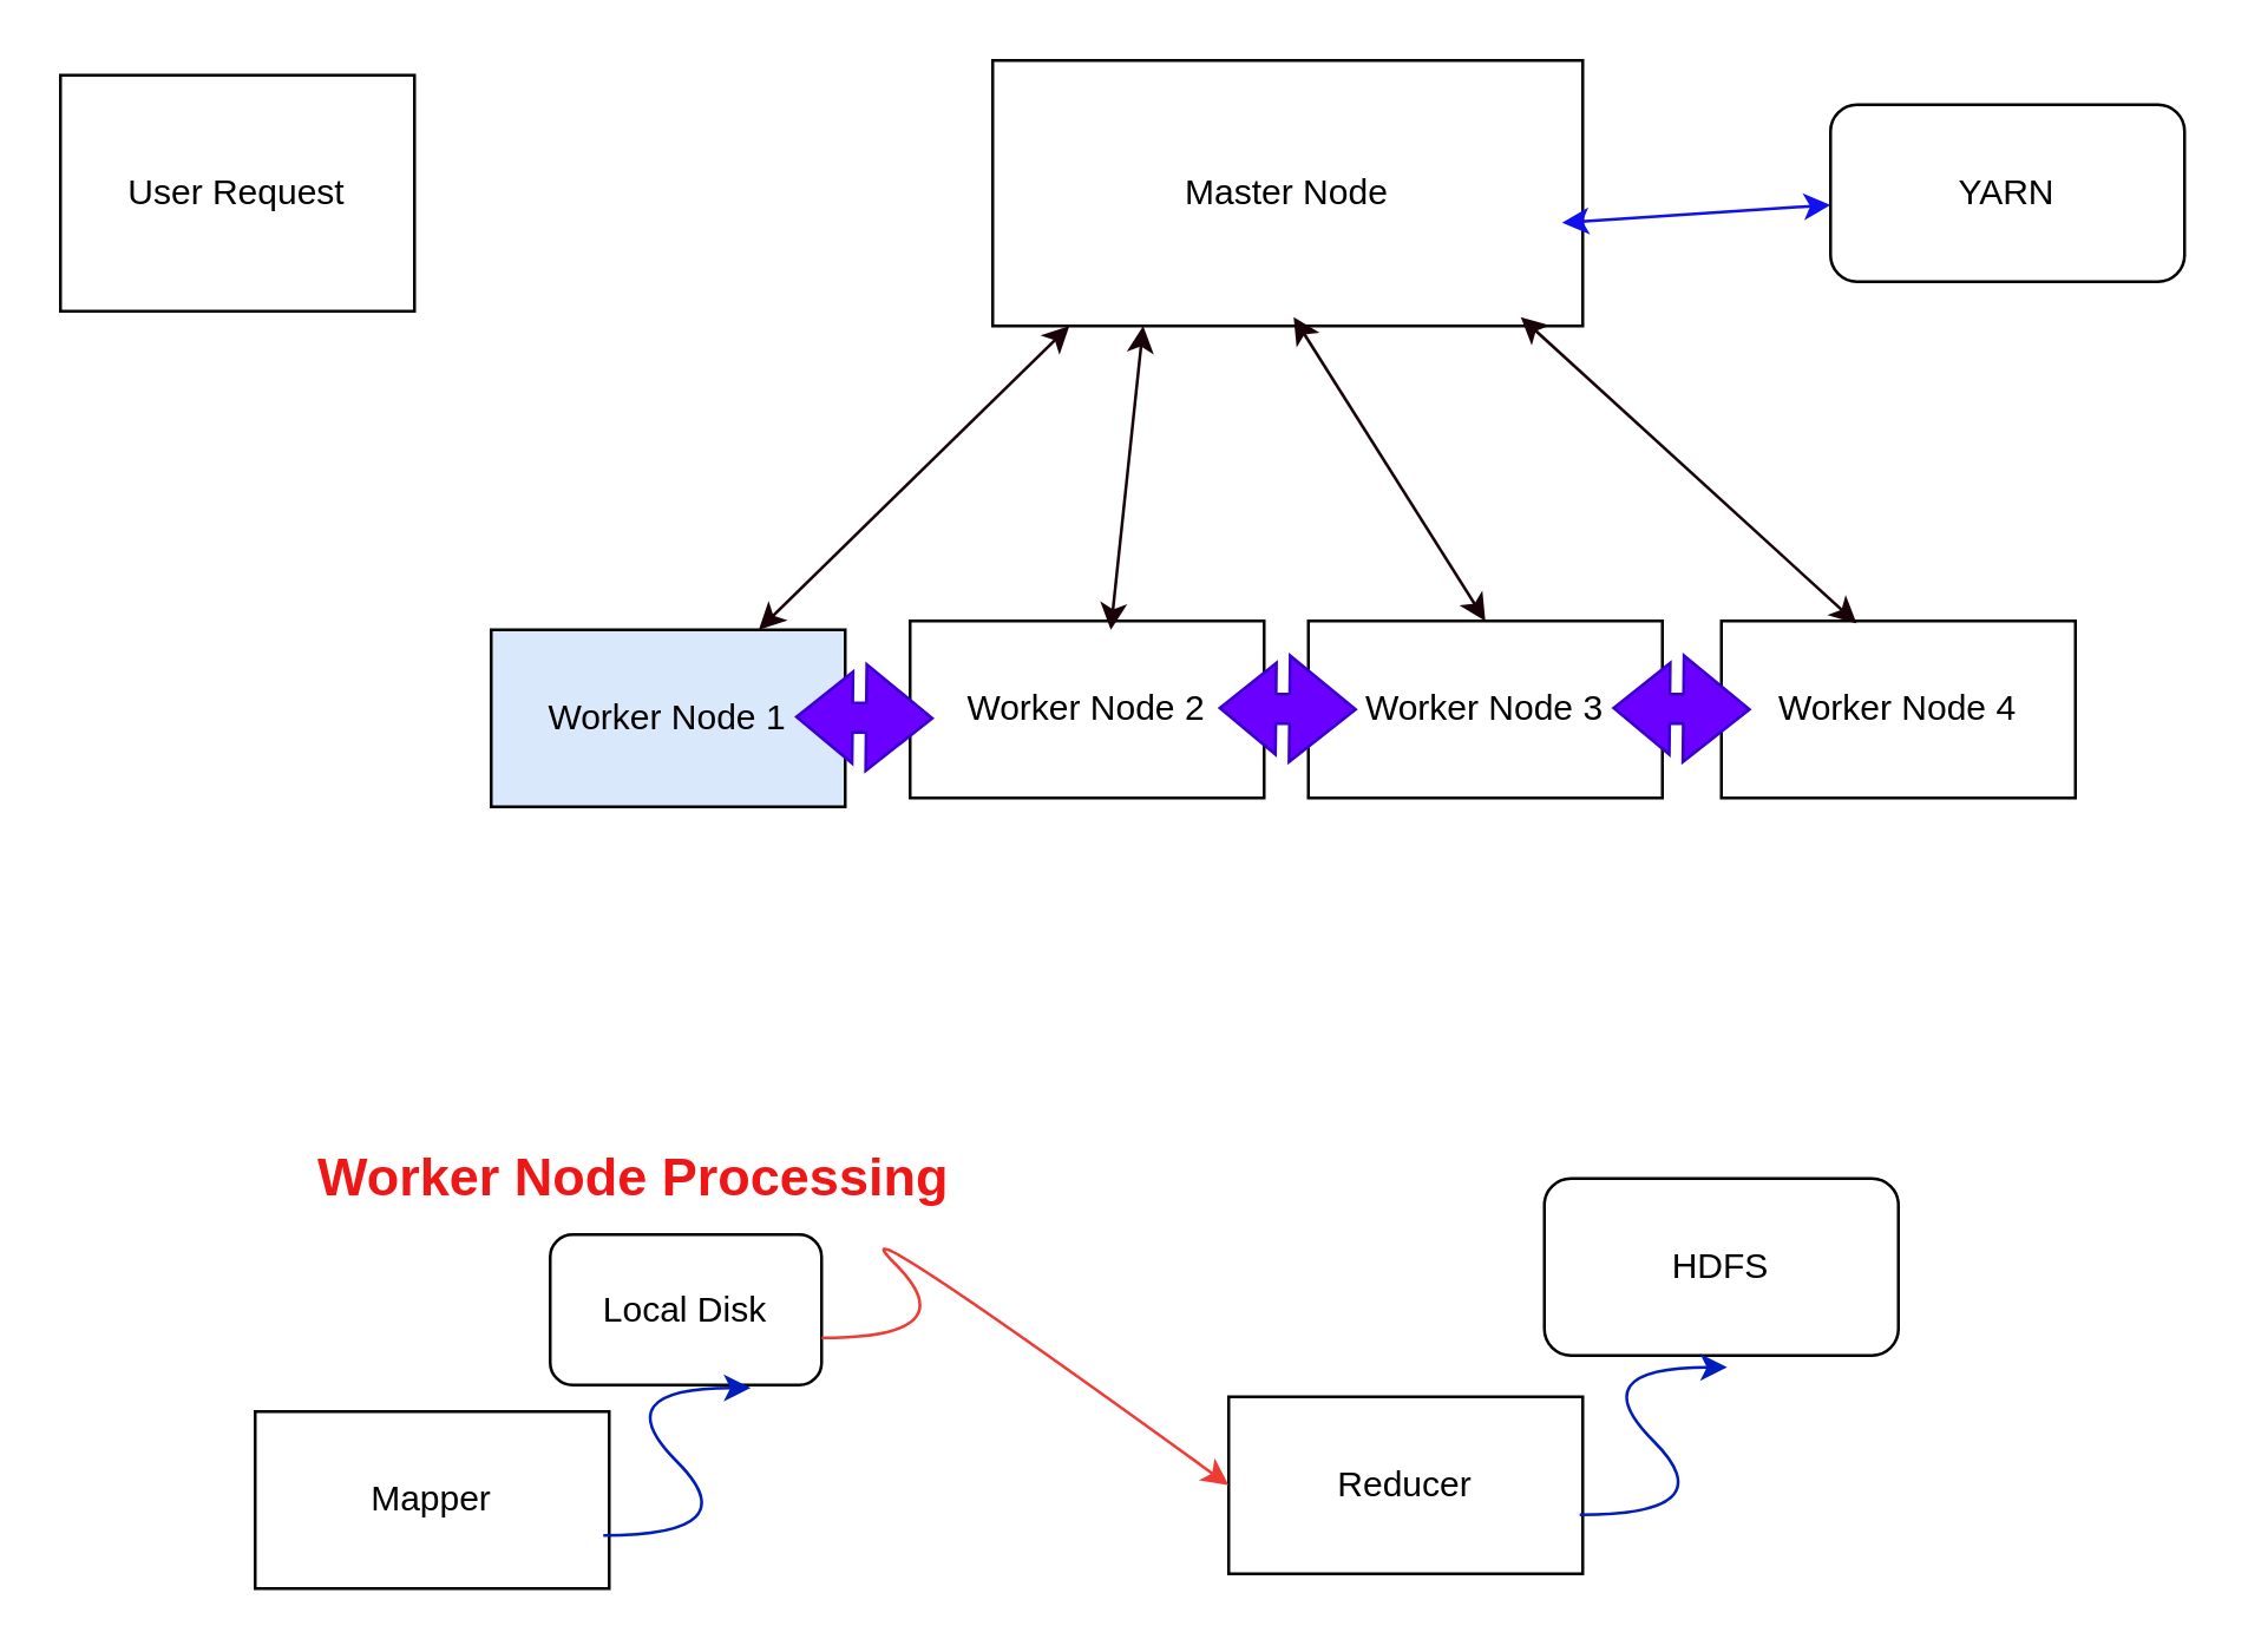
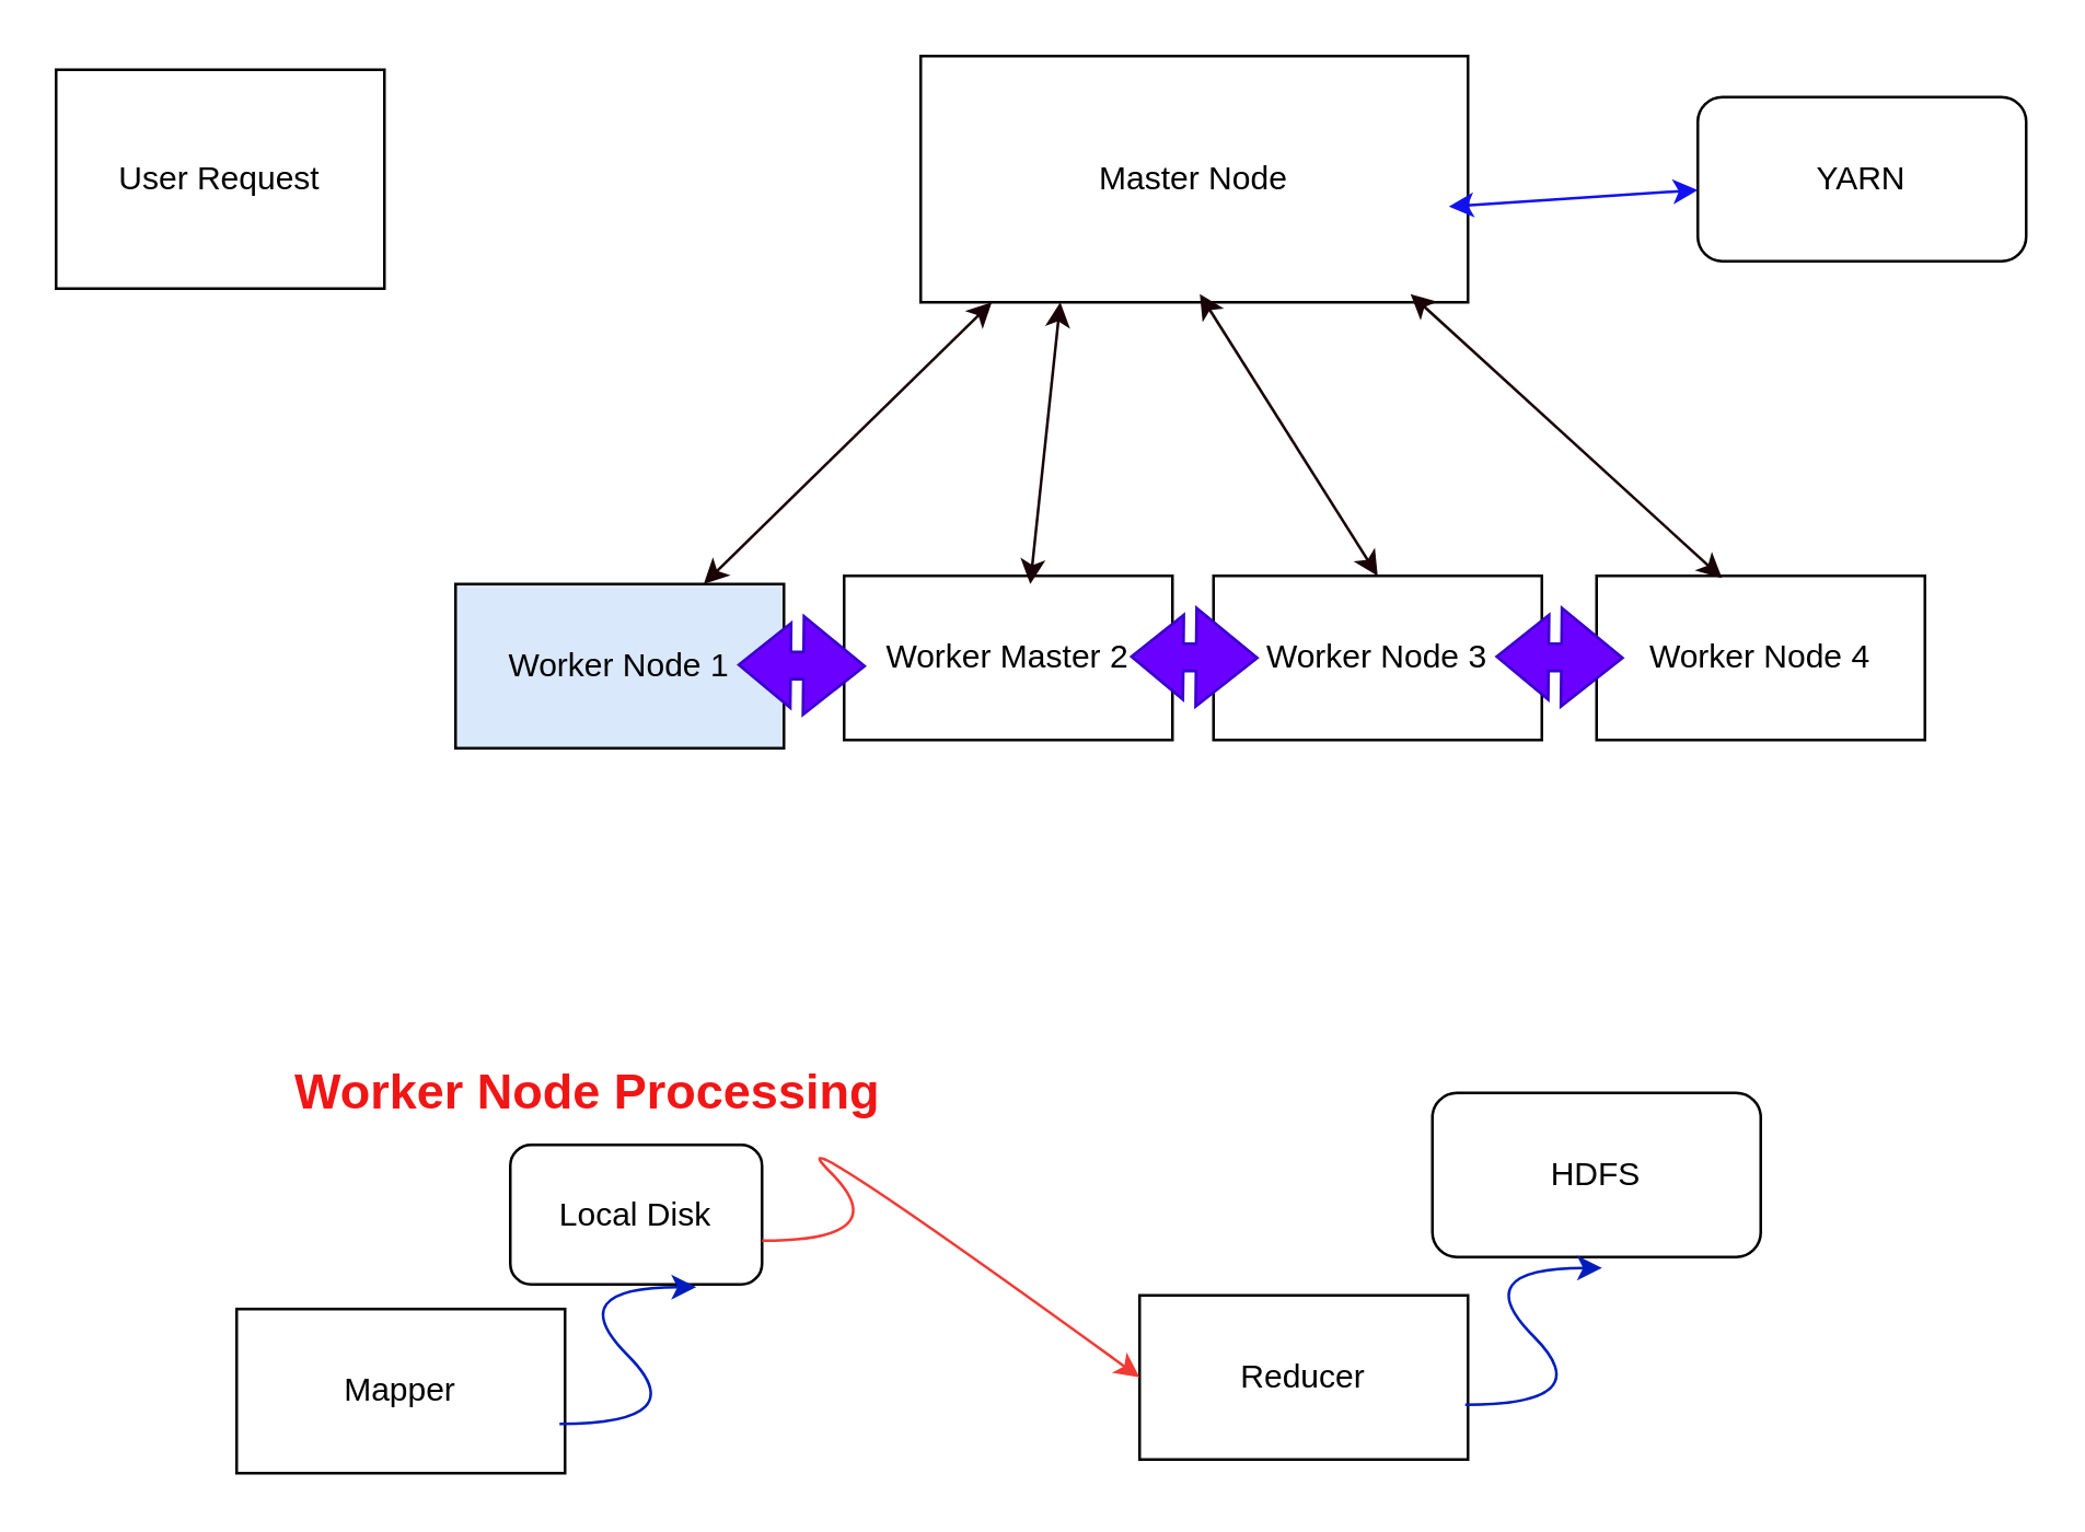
  <mxCell id="0" />
  <mxCell id="1" parent="0" />
  <mxCell id="2" value="User Request" style="whiteSpace=wrap;html=1;rounded=0;" vertex="1" parent="1"><mxGeometry x="20" y="25" width="120" height="80" as="geometry" /></mxCell>
  <mxCell id="3" value="Master Node" style="rounded=0;whiteSpace=wrap;html=1;" vertex="1" parent="1"><mxGeometry x="336" y="20" width="200" height="90" as="geometry" /></mxCell>
  <mxCell id="4" value="Worker Node 1" style="rounded=0;whiteSpace=wrap;html=1;fillColor=#dae8fc;" vertex="1" parent="1"><mxGeometry x="166" y="213" width="120" height="60" as="geometry" /></mxCell>
- <mxCell id="5" value="Worker Node 2" style="rounded=0;whiteSpace=wrap;html=1;" vertex="1" parent="1"><mxGeometry x="308" y="210" width="120" height="60" as="geometry" /></mxCell>
+ <mxCell id="5" value="Worker Master 2" style="rounded=0;whiteSpace=wrap;html=1;" vertex="1" parent="1"><mxGeometry x="308" y="210" width="120" height="60" as="geometry" /></mxCell>
  <mxCell id="6" value="Worker Node 3" style="rounded=0;whiteSpace=wrap;html=1;" vertex="1" parent="1"><mxGeometry x="443" y="210" width="120" height="60" as="geometry" /></mxCell>
  <mxCell id="7" value="Worker Node 4" style="rounded=0;whiteSpace=wrap;html=1;" vertex="1" parent="1"><mxGeometry x="583" y="210" width="120" height="60" as="geometry" /></mxCell>
  <mxCell id="8" value="" style="endArrow=classic;startArrow=classic;html=1;rounded=0;strokeColor=#190308;" edge="1" parent="1" source="4"><mxGeometry width="50" height="50" relative="1" as="geometry"><mxPoint x="312" y="160" as="sourcePoint" /><mxPoint x="362" y="110" as="targetPoint" /></mxGeometry></mxCell>
  <mxCell id="9" value="" style="endArrow=classic;startArrow=classic;html=1;rounded=0;strokeColor=#190308;exitX=0.567;exitY=0.05;exitDx=0;exitDy=0;exitPerimeter=0;" edge="1" parent="1" source="5"><mxGeometry width="50" height="50" relative="1" as="geometry"><mxPoint x="282" y="213" as="sourcePoint" /><mxPoint x="387" y="110" as="targetPoint" /></mxGeometry></mxCell>
  <mxCell id="10" value="" style="endArrow=classic;startArrow=classic;html=1;rounded=0;strokeColor=#190308;exitX=0.5;exitY=0;exitDx=0;exitDy=0;" edge="1" parent="1" source="6"><mxGeometry width="50" height="50" relative="1" as="geometry"><mxPoint x="333" y="210" as="sourcePoint" /><mxPoint x="438" y="107" as="targetPoint" /></mxGeometry></mxCell>
  <mxCell id="11" value="" style="endArrow=classic;startArrow=classic;html=1;rounded=0;strokeColor=#190308;exitX=0.382;exitY=0.014;exitDx=0;exitDy=0;exitPerimeter=0;" edge="1" parent="1" source="7"><mxGeometry width="50" height="50" relative="1" as="geometry"><mxPoint x="410" y="210" as="sourcePoint" /><mxPoint x="515" y="107" as="targetPoint" /></mxGeometry></mxCell>
  <mxCell id="12" value="YARN" style="rounded=1;whiteSpace=wrap;html=1;" vertex="1" parent="1"><mxGeometry x="620" y="35" width="120" height="60" as="geometry" /></mxCell>
  <mxCell id="13" value="" style="endArrow=classic;startArrow=classic;html=1;rounded=0;strokeColor=#1111F0;" edge="1" parent="1" target="12"><mxGeometry width="50" height="50" relative="1" as="geometry"><mxPoint x="529" y="75" as="sourcePoint" /><mxPoint x="579" y="25" as="targetPoint" /></mxGeometry></mxCell>
  <mxCell id="14" value="&lt;font size=&quot;1&quot; color=&quot;#f01616&quot;&gt;&lt;b style=&quot;font-size: 18px;&quot;&gt;Worker Node Processing&lt;/b&gt;&lt;/font&gt;" style="text;html=1;strokeColor=none;fillColor=none;align=center;verticalAlign=middle;whiteSpace=wrap;rounded=0;" vertex="1" parent="1"><mxGeometry x="74" y="384" width="281" height="30" as="geometry" /></mxCell>
  <mxCell id="15" value="Mapper" style="rounded=0;whiteSpace=wrap;html=1;" vertex="1" parent="1"><mxGeometry x="86" y="478" width="120" height="60" as="geometry" /></mxCell>
  <mxCell id="16" value="Reducer" style="rounded=0;whiteSpace=wrap;html=1;" vertex="1" parent="1"><mxGeometry x="416" y="473" width="120" height="60" as="geometry" /></mxCell>
  <mxCell id="17" value="Local Disk" style="rounded=1;whiteSpace=wrap;html=1;" vertex="1" parent="1"><mxGeometry x="186" y="418" width="92" height="51" as="geometry" /></mxCell>
  <mxCell id="18" value="" style="curved=1;endArrow=classic;html=1;rounded=0;entryX=0;entryY=0.5;entryDx=0;entryDy=0;strokeColor=#F03B35;" edge="1" parent="1" target="16"><mxGeometry width="50" height="50" relative="1" as="geometry"><mxPoint x="278" y="453" as="sourcePoint" /><mxPoint x="328" y="403" as="targetPoint" /><Array as="points"><mxPoint x="328" y="453" /><mxPoint x="278" y="403" /></Array></mxGeometry></mxCell>
  <mxCell id="19" value="" style="curved=1;endArrow=classic;html=1;rounded=0;fillColor=#0050ef;strokeColor=#001DBC;" edge="1" parent="1"><mxGeometry width="50" height="50" relative="1" as="geometry"><mxPoint x="204" y="520" as="sourcePoint" /><mxPoint x="254" y="470" as="targetPoint" /><Array as="points"><mxPoint x="254" y="520" /><mxPoint x="204" y="470" /></Array></mxGeometry></mxCell>
  <mxCell id="20" value="HDFS" style="rounded=1;whiteSpace=wrap;html=1;" vertex="1" parent="1"><mxGeometry x="523" y="399" width="120" height="60" as="geometry" /></mxCell>
  <mxCell id="21" value="" style="curved=1;endArrow=classic;html=1;rounded=0;fillColor=#0050ef;strokeColor=#001DBC;" edge="1" parent="1"><mxGeometry width="50" height="50" relative="1" as="geometry"><mxPoint x="535" y="513" as="sourcePoint" /><mxPoint x="585" y="463" as="targetPoint" /><Array as="points"><mxPoint x="585" y="513" /><mxPoint x="535" y="463" /></Array></mxGeometry></mxCell>
  <mxCell id="22" value="" style="shape=flexArrow;endArrow=classic;startArrow=classic;html=1;rounded=0;endWidth=25;endSize=7.12;fillColor=#6a00ff;strokeColor=#3700CC;" edge="1" parent="1"><mxGeometry width="100" height="100" relative="1" as="geometry"><mxPoint x="269" y="242.5" as="sourcePoint" /><mxPoint x="316" y="243" as="targetPoint" /></mxGeometry></mxCell>
  <mxCell id="23" value="" style="shape=flexArrow;endArrow=classic;startArrow=classic;html=1;rounded=0;endWidth=25;endSize=7.12;fillColor=#6a00ff;strokeColor=#3700CC;" edge="1" parent="1"><mxGeometry width="100" height="100" relative="1" as="geometry"><mxPoint x="412.5" y="239.5" as="sourcePoint" /><mxPoint x="459.5" y="240" as="targetPoint" /></mxGeometry></mxCell>
  <mxCell id="24" value="" style="shape=flexArrow;endArrow=classic;startArrow=classic;html=1;rounded=0;endWidth=25;endSize=7.12;fillColor=#6a00ff;strokeColor=#3700CC;" edge="1" parent="1"><mxGeometry width="100" height="100" relative="1" as="geometry"><mxPoint x="546" y="239.5" as="sourcePoint" /><mxPoint x="593" y="240" as="targetPoint" /></mxGeometry></mxCell>
